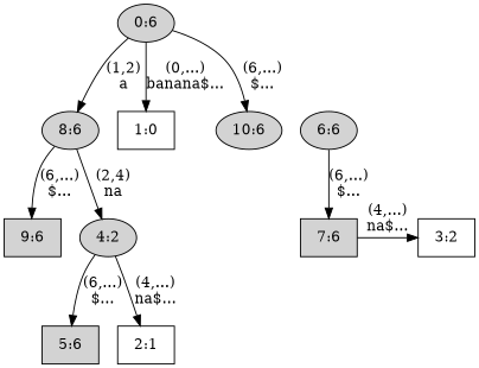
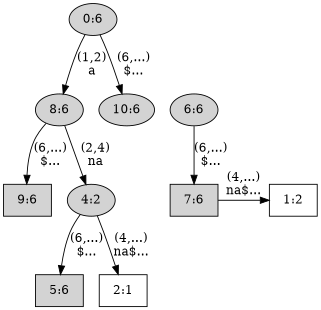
  digraph {
    node [style=filled shape=box]
    edge [weight=1]
    n1 [label="8:6" shape=""]
-   n2 [label="1:0" style=""]
    n3 [label="10:6" shape=ellipse]
    n4 [label="6:6" shape=""]
    n5 [label="9:6"]
    n6 [label="4:2" shape=""]
    n7 [label="5:6"]
    n8 [label="2:1" style=""]
    n9 [label="7:6"]
-   n10 [label="3:2" style=""]
+   n10 [label="1:2" style=""]
    n11 [label="0:6" shape=""]
    subgraph sub_1 {
      rank=same
      n1
-     n2
      n3
      n4
    }
    subgraph sub_2 {
      rank=same
      n5
      n6
    }
    subgraph sub_3 {
      rank=same
      n7
      n8
    }
    subgraph sub_4 {
      rank=same
      n9
      n10
    }
    n1 -> n5 [label="(6,...)\n$..."]
    n1 -> n6 [label="(2,4)\nna"]
    n4 -> n9 [label="(6,...)\n$..."]
    n6 -> n7 [label="(6,...)\n$..."]
    n6 -> n8 [label="(4,...)\nna$..."]
    n9 -> n10 [label="(4,...)\nna$..."]
    n11 -> n1 [label="(1,2)\na"]
-   n11 -> n2 [label="(0,...)\nbanana$..."]
    n11 -> n3 [label="(6,...)\n$..."]
  }
